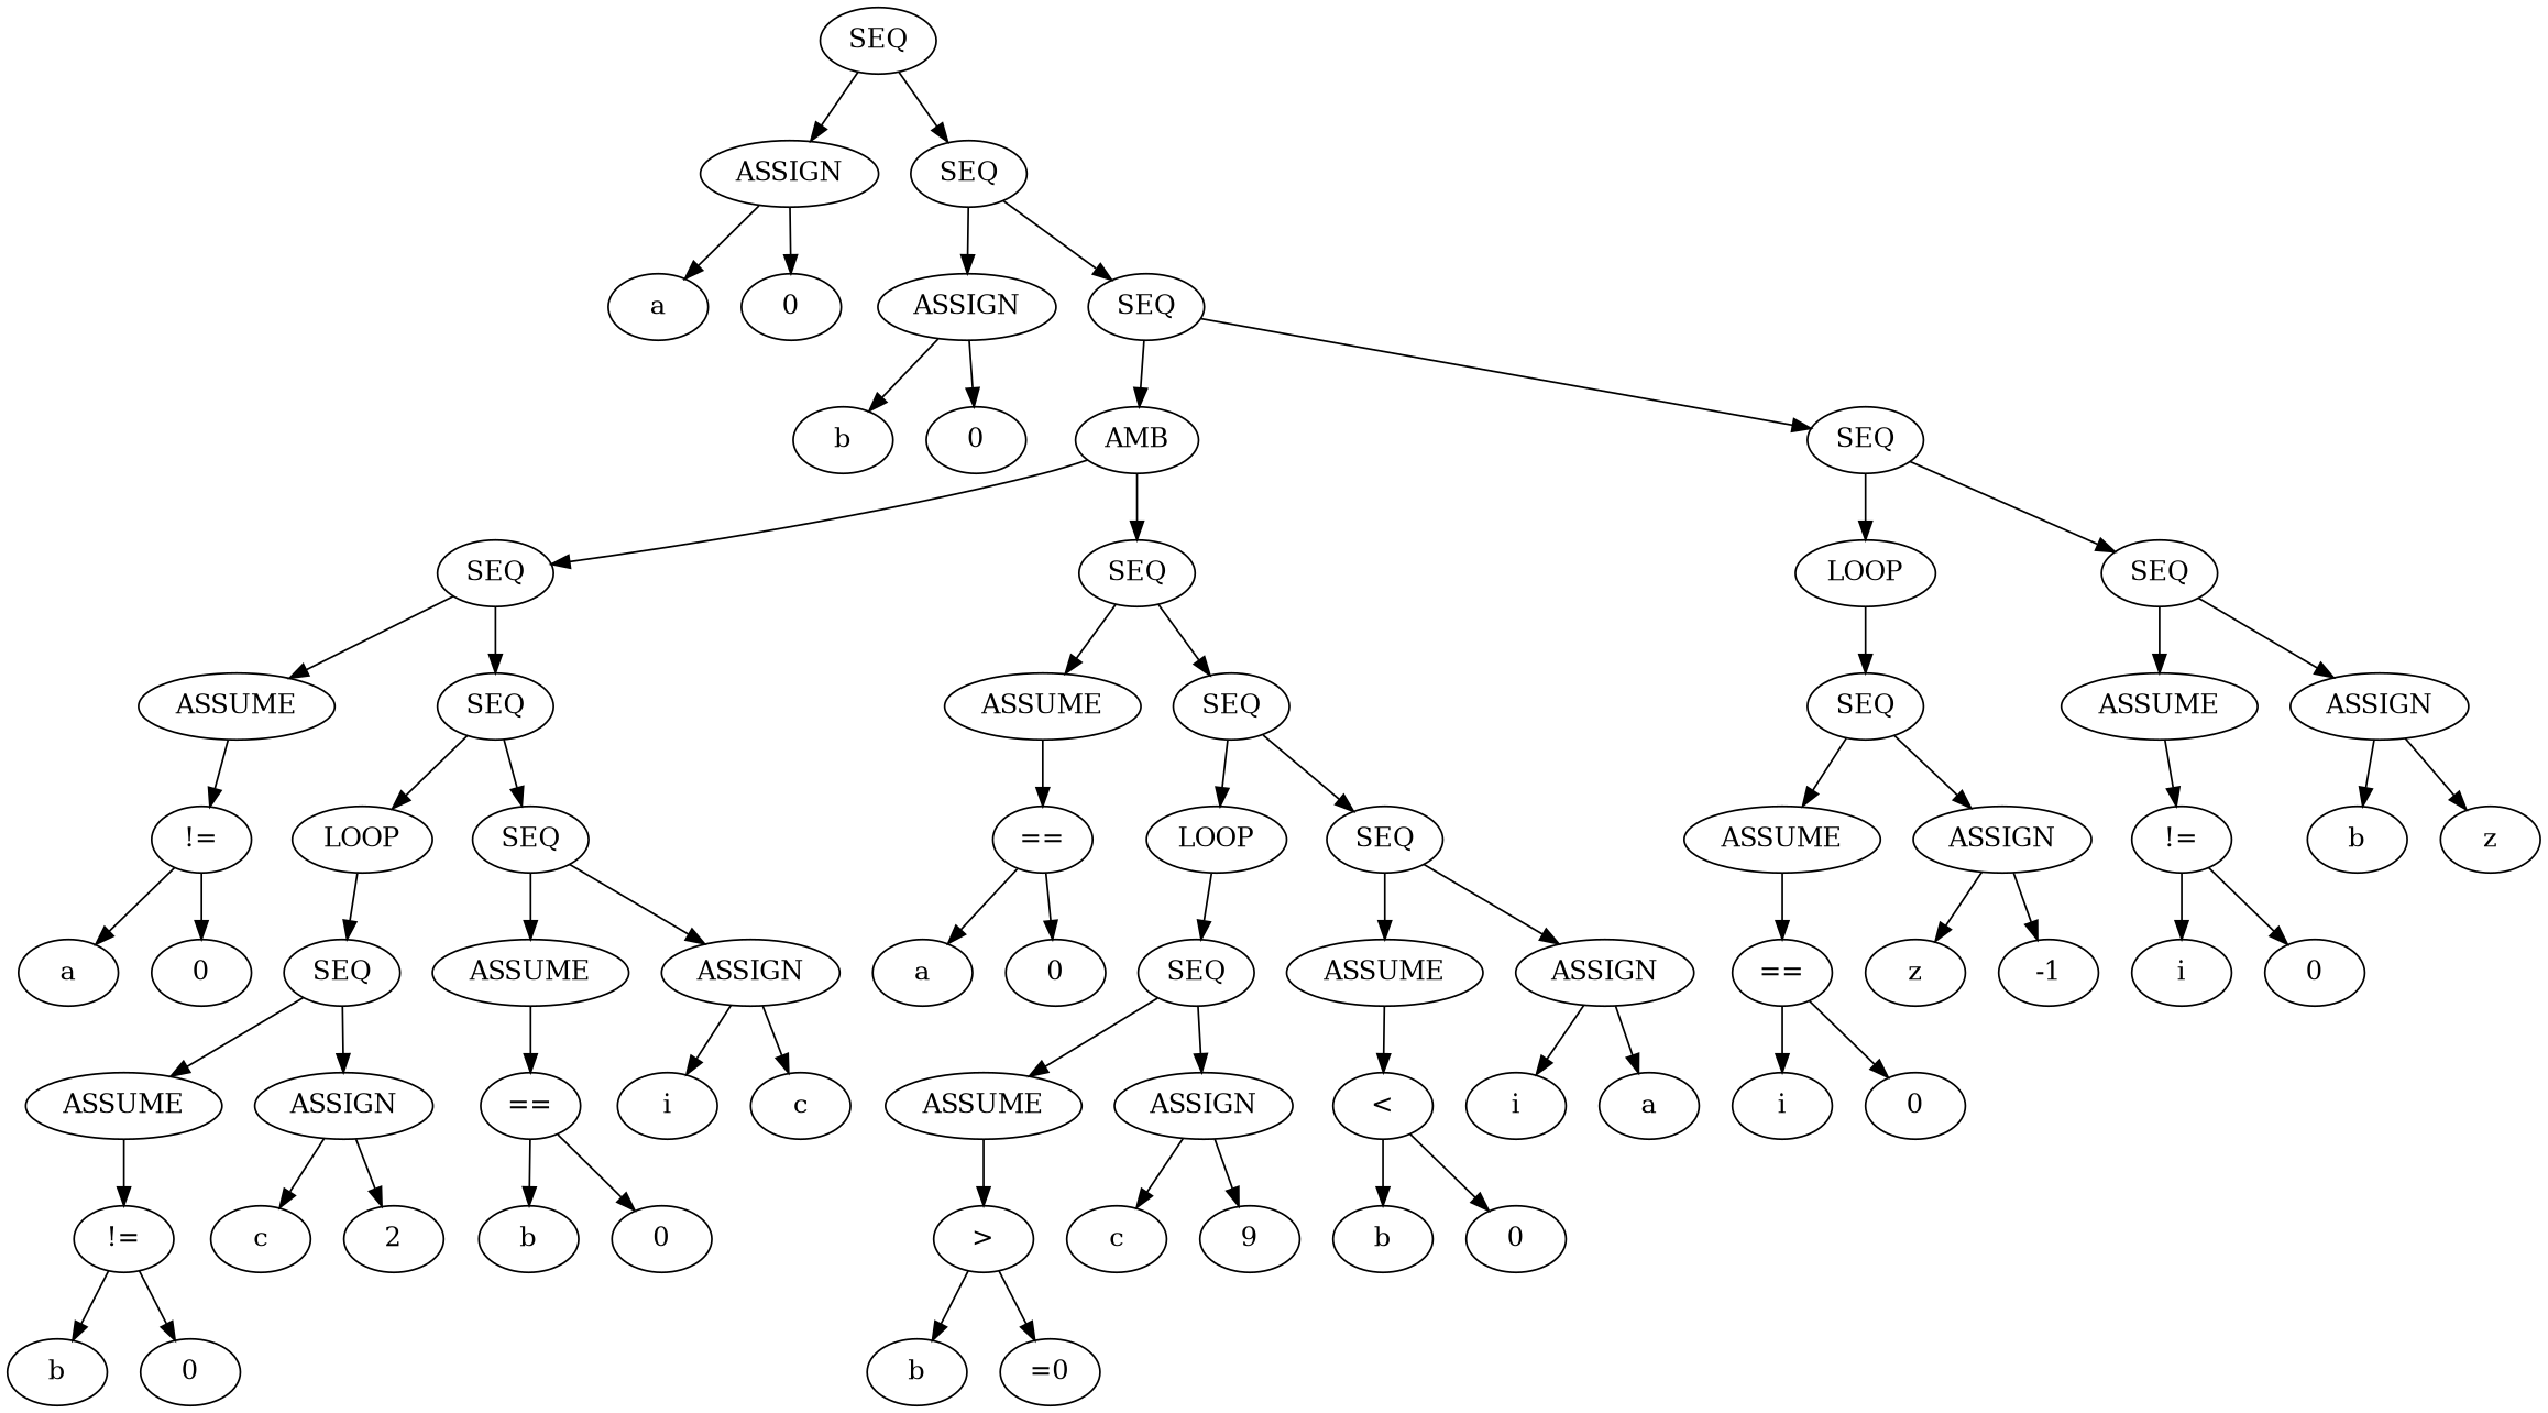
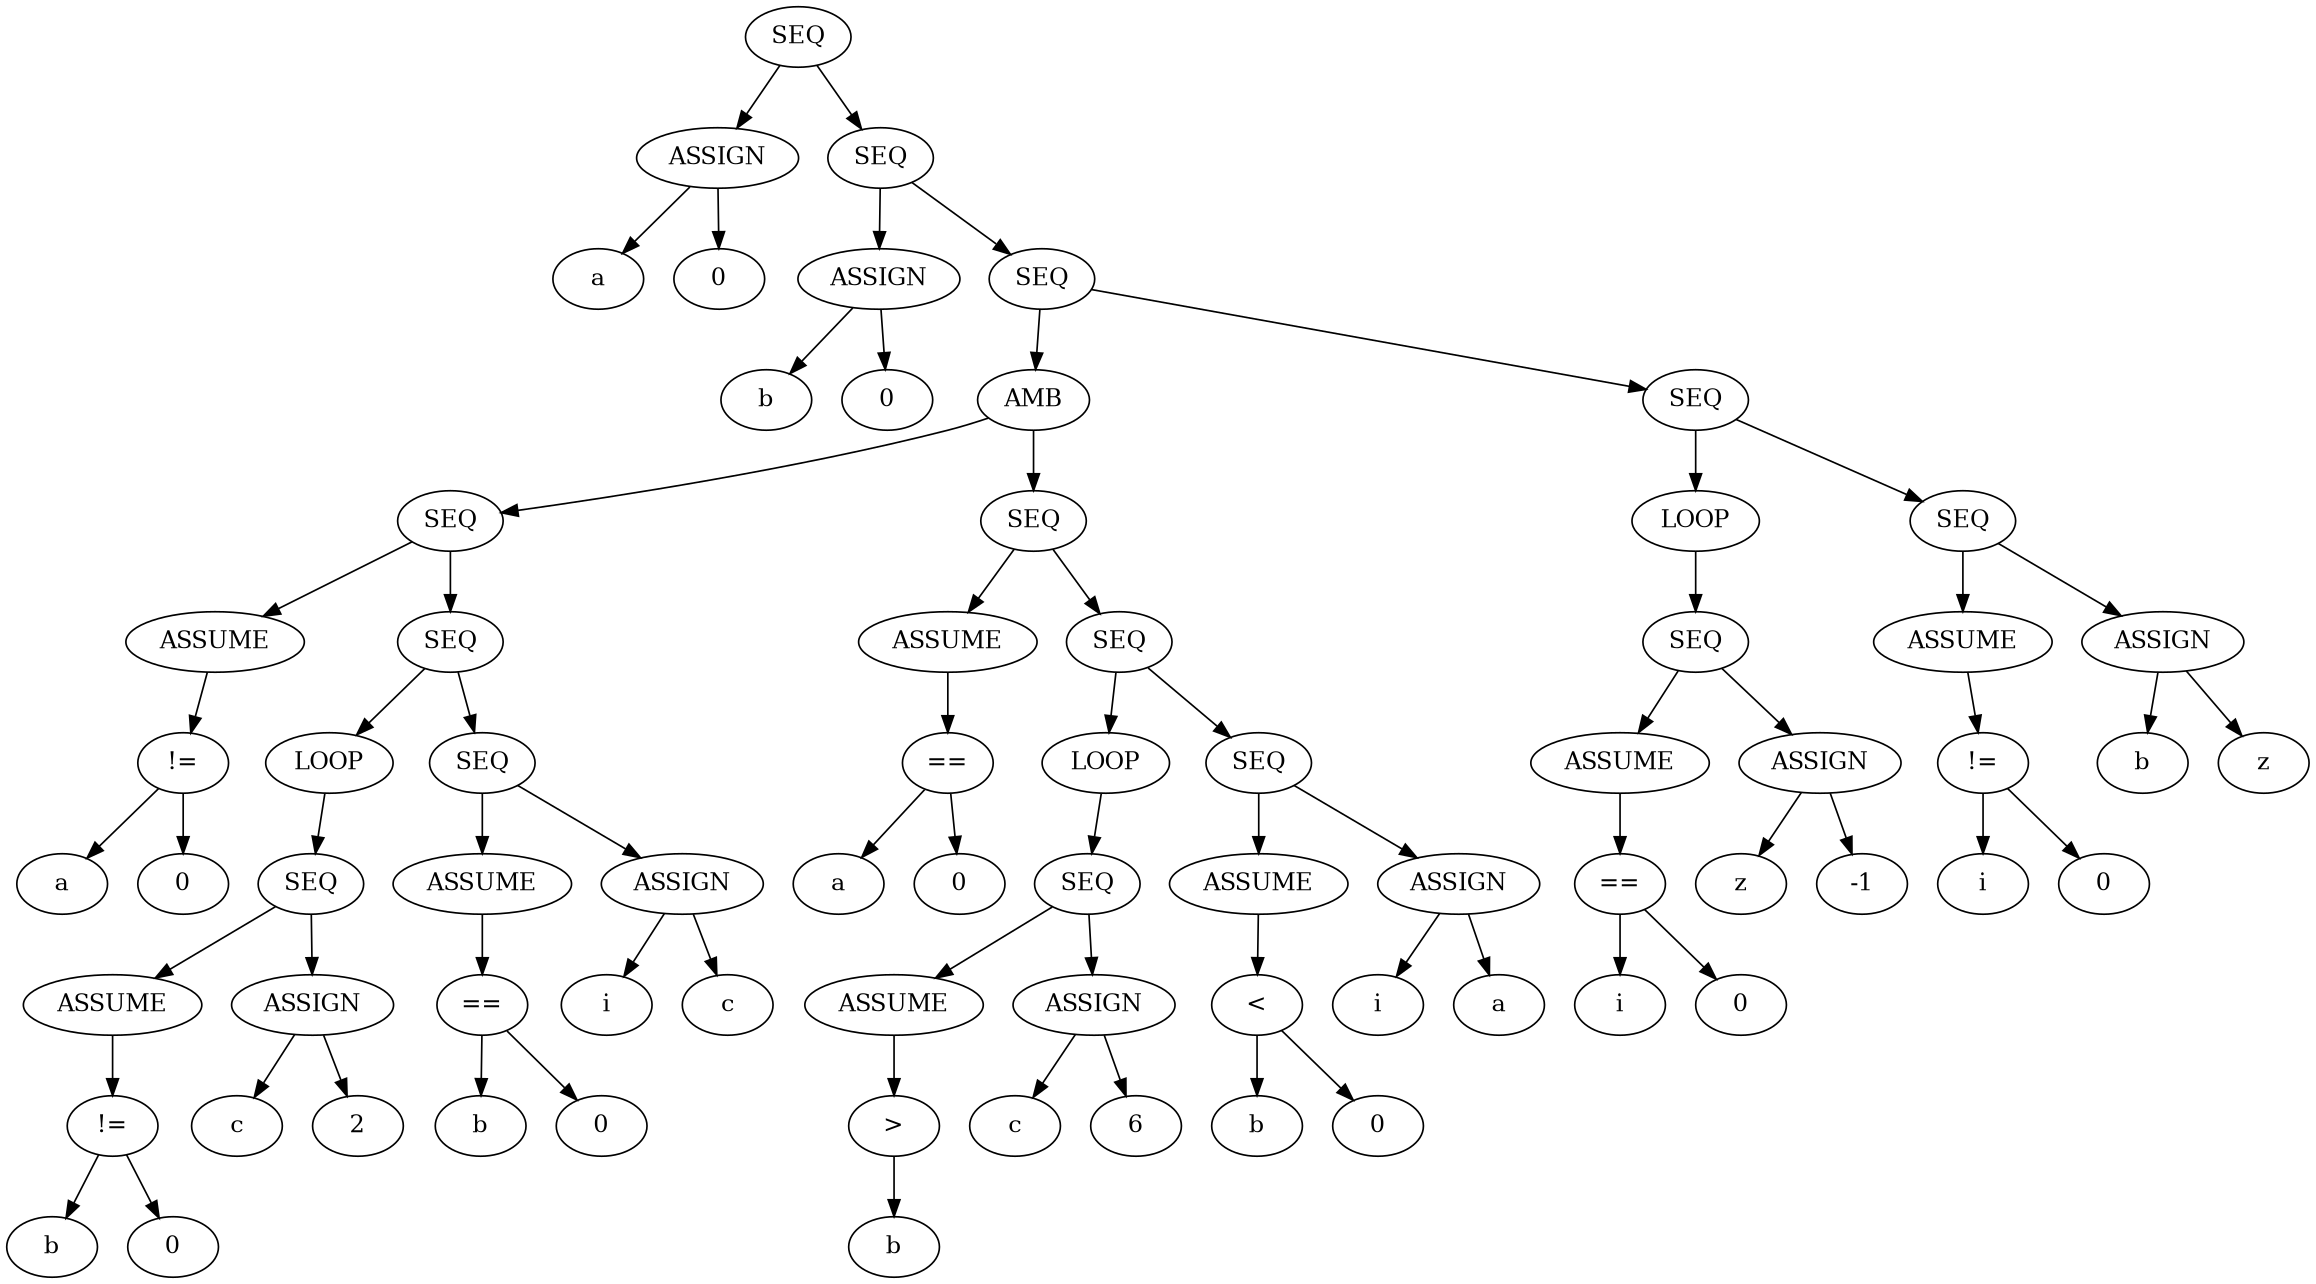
  digraph {
    n1 [label=SEQ]
    n2 [label=ASSIGN]
    n3 [label=SEQ]
    n4 [label=a]
    n5 [label=0]
    n6 [label=ASSIGN]
    n7 [label=SEQ]
    n8 [label=b]
    n9 [label=0]
    n10 [label=AMB]
    n11 [label=SEQ]
    n12 [label=SEQ]
    n13 [label=SEQ]
    n14 [label=LOOP]
    n15 [label=SEQ]
    n16 [label=ASSUME]
    n17 [label=SEQ]
    n18 [label=ASSUME]
    n19 [label=SEQ]
    n20 [label="!="]
    n21 [label=LOOP]
    n22 [label=SEQ]
    n23 [label=a]
    n24 [label=0]
    n25 [label=SEQ]
    n26 [label=ASSUME]
    n27 [label=ASSIGN]
    n28 [label=ASSUME]
    n29 [label=ASSIGN]
    n30 [label="!="]
    n31 [label=c]
    n32 [label=2]
    n33 [label=b]
    n34 [label=0]
    n35 [label="=="]
    n36 [label=i]
    n37 [label=c]
    n38 [label=b]
    n39 [label=0]
    n40 [label="=="]
    n41 [label=LOOP]
    n42 [label=SEQ]
    n43 [label=a]
    n44 [label=0]
    n45 [label=SEQ]
    n46 [label=ASSUME]
    n47 [label=ASSIGN]
    n48 [label=ASSUME]
    n49 [label=ASSIGN]
    n50 [label=">"]
    n51 [label=c]
-   n52 [label=9]
+   n52 [label=6]
    n53 [label=b]
-   n54 [label="=0"]
    n55 [label="<"]
    n56 [label=i]
    n57 [label=a]
    n58 [label=b]
    n59 [label=0]
    n60 [label=SEQ]
    n61 [label=ASSUME]
    n62 [label=ASSIGN]
    n63 [label=ASSUME]
    n64 [label=ASSIGN]
    n65 [label="=="]
    n66 [label=z]
    n67 [label=-1]
    n68 [label=i]
    n69 [label=0]
    n70 [label="!="]
    n71 [label=b]
    n72 [label=z]
    n73 [label=i]
    n74 [label=0]
    n1 -> n2
    n1 -> n3
    n2 -> n4
    n2 -> n5
    n3 -> n6
    n3 -> n7
    n6 -> n8
    n6 -> n9
    n7 -> n10
    n7 -> n11
    n10 -> n12
    n10 -> n13
    n11 -> n14
    n11 -> n15
    n12 -> n16
    n12 -> n17
    n13 -> n18
    n13 -> n19
    n14 -> n60
    n15 -> n61
    n15 -> n62
    n16 -> n20
    n17 -> n21
    n17 -> n22
    n18 -> n40
    n19 -> n41
    n19 -> n42
    n20 -> n23
    n20 -> n24
    n21 -> n25
    n22 -> n26
    n22 -> n27
    n25 -> n28
    n25 -> n29
    n26 -> n35
    n27 -> n36
    n27 -> n37
    n28 -> n30
    n29 -> n31
    n29 -> n32
    n30 -> n33
    n30 -> n34
    n35 -> n38
    n35 -> n39
    n40 -> n43
    n40 -> n44
    n41 -> n45
    n42 -> n46
    n42 -> n47
    n45 -> n48
    n45 -> n49
    n46 -> n55
    n47 -> n56
    n47 -> n57
    n48 -> n50
    n49 -> n51
    n49 -> n52
    n50 -> n53
-   n50 -> n54
    n55 -> n58
    n55 -> n59
    n60 -> n63
    n60 -> n64
    n61 -> n70
    n62 -> n71
    n62 -> n72
    n63 -> n65
    n64 -> n66
    n64 -> n67
    n65 -> n68
    n65 -> n69
    n70 -> n73
    n70 -> n74
  }
